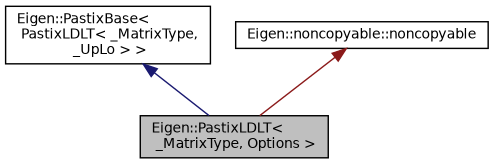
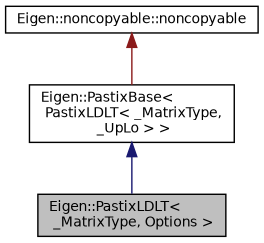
  digraph {
    node [color=black fillcolor=white fontname=Helvetica fontsize=10 shape=record style=filled]
    edge [dir=back fontname=Helvetica fontsize=10 labelfontname=Helvetica labelfontsize=10 style=solid]
    n1 [fillcolor=grey75 fontcolor=black height=0.2 label="Eigen::PastixLDLT\<\l _MatrixType, Options \>" width=0.4]
    n2 [height=0.2 label="Eigen::PastixBase\<\l PastixLDLT\< _MatrixType,\l _UpLo \> \>" width=0.4]
    n3 [height=0.2 label="Eigen::noncopyable::noncopyable" width=0.4]
    n2 -> n1 [color=midnightblue]
-   n3 -> n1 [color=firebrick4]
+   n3 -> n2 [color=firebrick4]
  }
